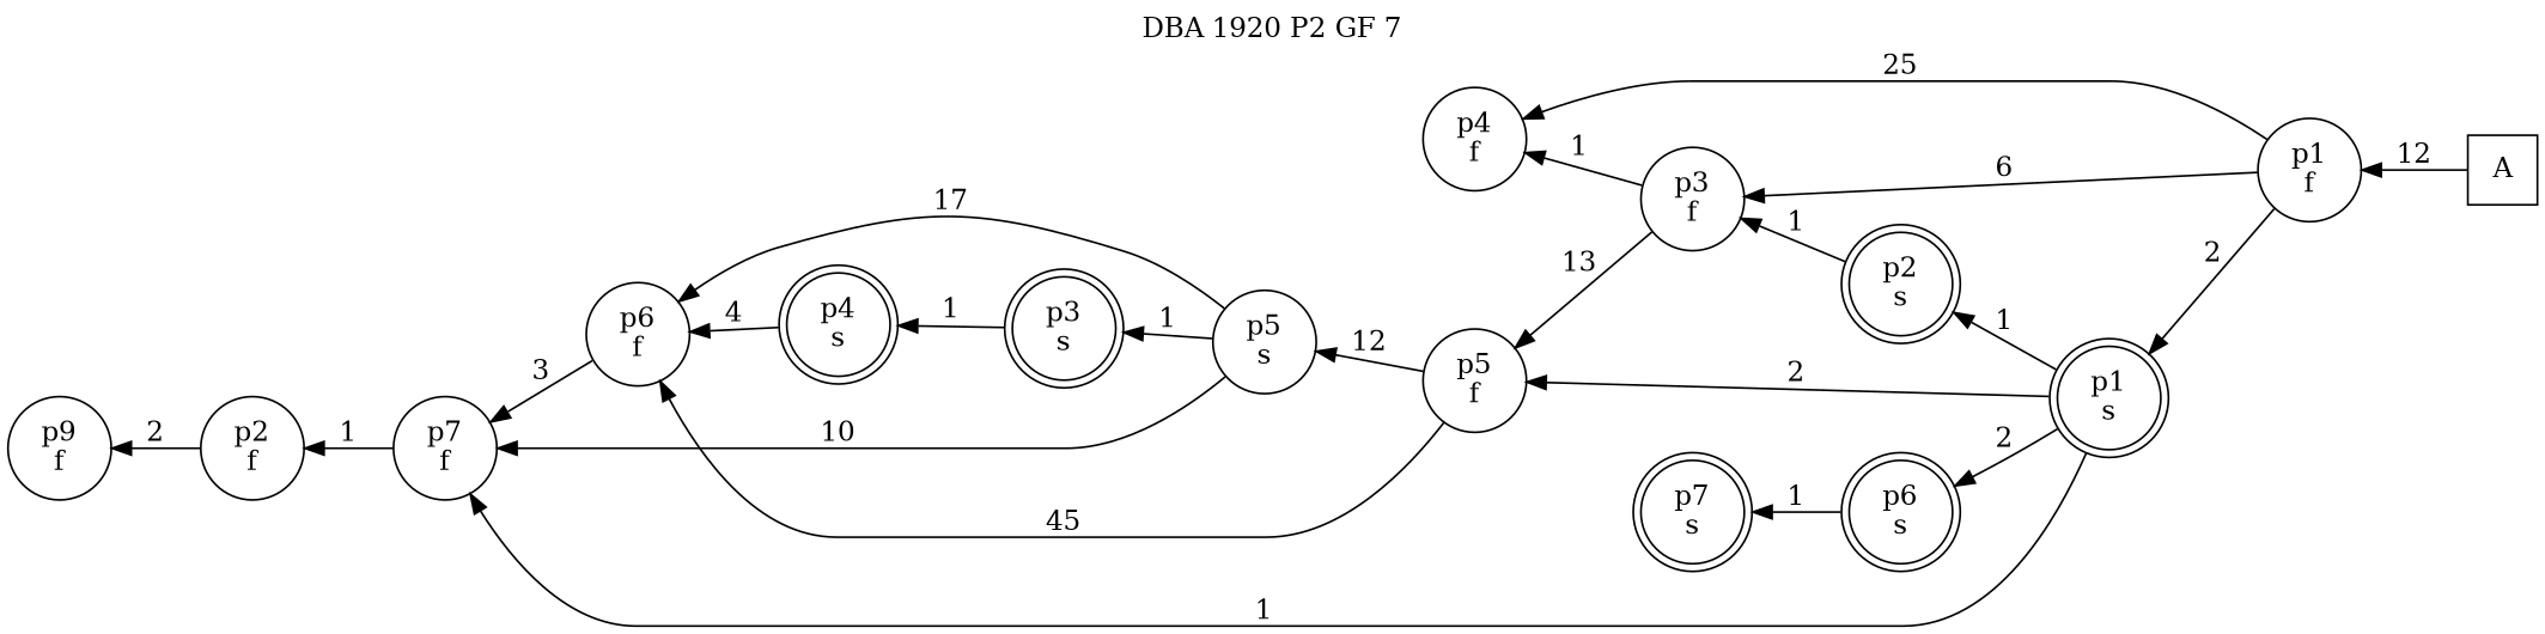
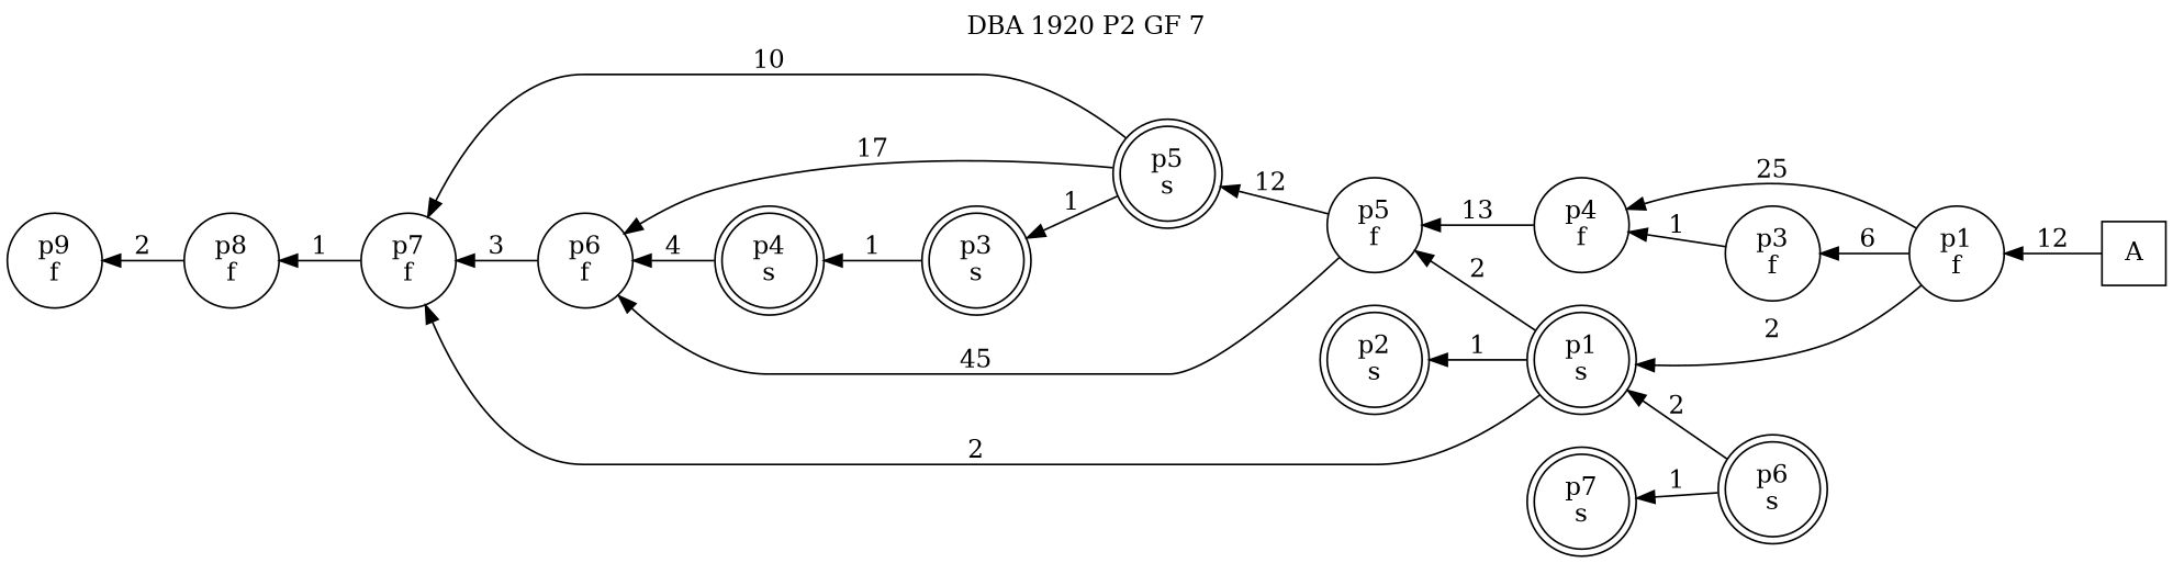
  digraph {
    label=" DBA 1920 P2 GF 7 "
    labelloc=tl
    rankdir=RL
    node [shape=circle]
    n1 [label=A shape=square]
    n2 [label="p1\nf"]
    n3 [label="p4\nf"]
    n4 [label="p3\nf"]
    n5 [label="p1\ns" shape=doublecircle]
    n6 [label="p5\nf"]
    n7 [label="p2\ns" shape=doublecircle]
    n8 [label="p7\nf"]
    n9 [label="p6\ns" shape=doublecircle]
-   n10 [label="p5\ns"]
+   n10 [label="p5\ns" shape=doublecircle]
    n11 [label="p6\nf"]
    n12 [label="p3\ns" shape=doublecircle]
-   n13 [label="p2\nf"]
+   n13 [label="p8\nf"]
    n14 [label="p7\ns" shape=doublecircle]
    n15 [label="p4\ns" shape=doublecircle]
    n16 [label="p9\nf"]
    n1 -> n2 [label=12]
    n2 -> n3 [label=25]
    n2 -> n4 [label=6]
    n2 -> n5 [label=2]
-   n4 -> n6 [label=13]
+   n3 -> n6 [label=13]
    n4 -> n3 [label=1]
    n5 -> n6 [label=2]
    n5 -> n7 [label=1]
-   n5 -> n8 [label=1]
-   n5 -> n9 [label=2]
+   n5 -> n8 [label=2]
+   n9 -> n5 [label=2]
    n6 -> n10 [label=12]
    n6 -> n11 [label=45]
-   n7 -> n4 [label=1]
    n8 -> n13 [label=1]
    n9 -> n14 [label=1]
    n10 -> n8 [label=10]
    n10 -> n11 [label=17]
    n10 -> n12 [label=1]
    n11 -> n8 [label=3]
    n12 -> n15 [label=1]
    n13 -> n16 [label=2]
    n15 -> n11 [label=4]
  }
